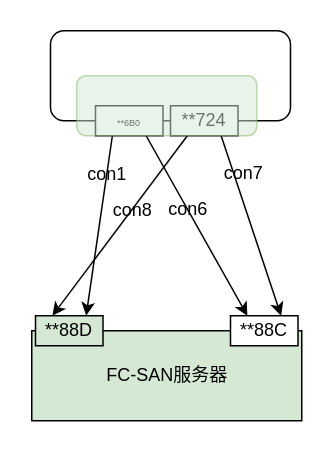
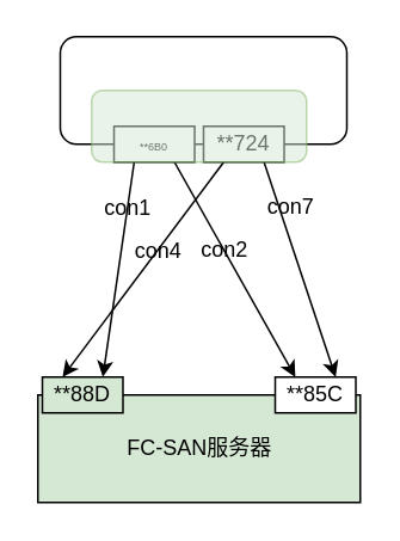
  <mxCell id="0" />
  <mxCell id="1" parent="0" />
  <mxCell id="2" value="" style="rounded=1;whiteSpace=wrap;html=1;" vertex="1" parent="1"><mxGeometry x="33" y="20" width="160" height="60" as="geometry" /></mxCell>
  <mxCell id="3" value="FC-SAN服务器" style="rounded=0;whiteSpace=wrap;html=1;fillColor=#d5e8d4;" vertex="1" parent="1"><mxGeometry x="20.5" y="220" width="180" height="60" as="geometry" /></mxCell>
  <mxCell id="4" value="&lt;font style=&quot;font-size: 6px&quot;&gt;**6B0&lt;/font&gt;" style="rounded=0;whiteSpace=wrap;html=1;" vertex="1" parent="1"><mxGeometry x="63" y="70" width="45" height="20" as="geometry" /></mxCell>
  <mxCell id="5" value="**724" style="rounded=0;whiteSpace=wrap;html=1;" vertex="1" parent="1"><mxGeometry x="113" y="70" width="45" height="20" as="geometry" /></mxCell>
  <mxCell id="6" value="**88D" style="rounded=0;whiteSpace=wrap;html=1;fillColor=#d5e8d4;" vertex="1" parent="1"><mxGeometry x="23" y="210" width="45" height="20" as="geometry" /></mxCell>
- <mxCell id="7" value="**88C" style="rounded=0;whiteSpace=wrap;html=1;" vertex="1" parent="1"><mxGeometry x="153" y="210" width="45" height="20" as="geometry" /></mxCell>
+ <mxCell id="7" value="**85C" style="rounded=0;whiteSpace=wrap;html=1;" vertex="1" parent="1"><mxGeometry x="153" y="210" width="45" height="20" as="geometry" /></mxCell>
  <mxCell id="8" value="" style="endArrow=classic;html=1;entryX=0.25;entryY=0;entryDx=0;entryDy=0;exitX=0.25;exitY=1;exitDx=0;exitDy=0;" edge="1" parent="1" source="5" target="6"><mxGeometry width="50" height="50" relative="1" as="geometry"><mxPoint x="33" y="170" as="sourcePoint" /><mxPoint x="83" y="120" as="targetPoint" /></mxGeometry></mxCell>
  <mxCell id="9" value="" style="endArrow=classic;html=1;entryX=0.75;entryY=0;entryDx=0;entryDy=0;exitX=0.75;exitY=1;exitDx=0;exitDy=0;" edge="1" parent="1" source="5" target="7"><mxGeometry width="50" height="50" relative="1" as="geometry"><mxPoint x="143" y="150" as="sourcePoint" /><mxPoint x="193" y="100" as="targetPoint" /></mxGeometry></mxCell>
  <mxCell id="10" value="" style="endArrow=classic;html=1;entryX=0.75;entryY=0;entryDx=0;entryDy=0;exitX=0.25;exitY=1;exitDx=0;exitDy=0;" edge="1" parent="1" source="4" target="6"><mxGeometry width="50" height="50" relative="1" as="geometry"><mxPoint x="-7" y="170" as="sourcePoint" /><mxPoint x="43" y="120" as="targetPoint" /></mxGeometry></mxCell>
  <mxCell id="11" value="" style="endArrow=classic;html=1;exitX=0.75;exitY=1;exitDx=0;exitDy=0;entryX=0.25;entryY=0;entryDx=0;entryDy=0;" edge="1" parent="1" source="4" target="7"><mxGeometry width="50" height="50" relative="1" as="geometry"><mxPoint x="93" y="180" as="sourcePoint" /><mxPoint x="160" y="207" as="targetPoint" /></mxGeometry></mxCell>
  <mxCell id="12" value="con1" style="text;html=1;strokeColor=none;fillColor=none;align=center;verticalAlign=middle;whiteSpace=wrap;rounded=0;" vertex="1" parent="1"><mxGeometry x="56" y="111" width="30" height="10" as="geometry" /></mxCell>
- <mxCell id="13" value="con6" style="text;html=1;strokeColor=none;fillColor=none;align=center;verticalAlign=middle;whiteSpace=wrap;rounded=0;" vertex="1" parent="1"><mxGeometry x="109.5" y="134" width="30" height="10" as="geometry" /></mxCell>
- <mxCell id="14" value="con8" style="text;html=1;strokeColor=none;fillColor=none;align=center;verticalAlign=middle;whiteSpace=wrap;rounded=0;" vertex="1" parent="1"><mxGeometry x="73" y="135" width="30" height="10" as="geometry" /></mxCell>
+ <mxCell id="13" value="con2" style="text;html=1;strokeColor=none;fillColor=none;align=center;verticalAlign=middle;whiteSpace=wrap;rounded=0;" vertex="1" parent="1"><mxGeometry x="109.5" y="134" width="30" height="10" as="geometry" /></mxCell>
+ <mxCell id="14" value="con4" style="text;html=1;strokeColor=none;fillColor=none;align=center;verticalAlign=middle;whiteSpace=wrap;rounded=0;" vertex="1" parent="1"><mxGeometry x="73" y="135" width="30" height="10" as="geometry" /></mxCell>
  <mxCell id="15" value="con7" style="text;html=1;strokeColor=none;fillColor=none;align=center;verticalAlign=middle;whiteSpace=wrap;rounded=0;" vertex="1" parent="1"><mxGeometry x="146.5" y="110" width="30" height="10" as="geometry" /></mxCell>
  <mxCell id="16" value="" style="rounded=1;whiteSpace=wrap;html=1;opacity=50;fillColor=#d5e8d4;strokeColor=#82b366;" vertex="1" parent="1"><mxGeometry x="50.5" y="50" width="120" height="40" as="geometry" /></mxCell>
